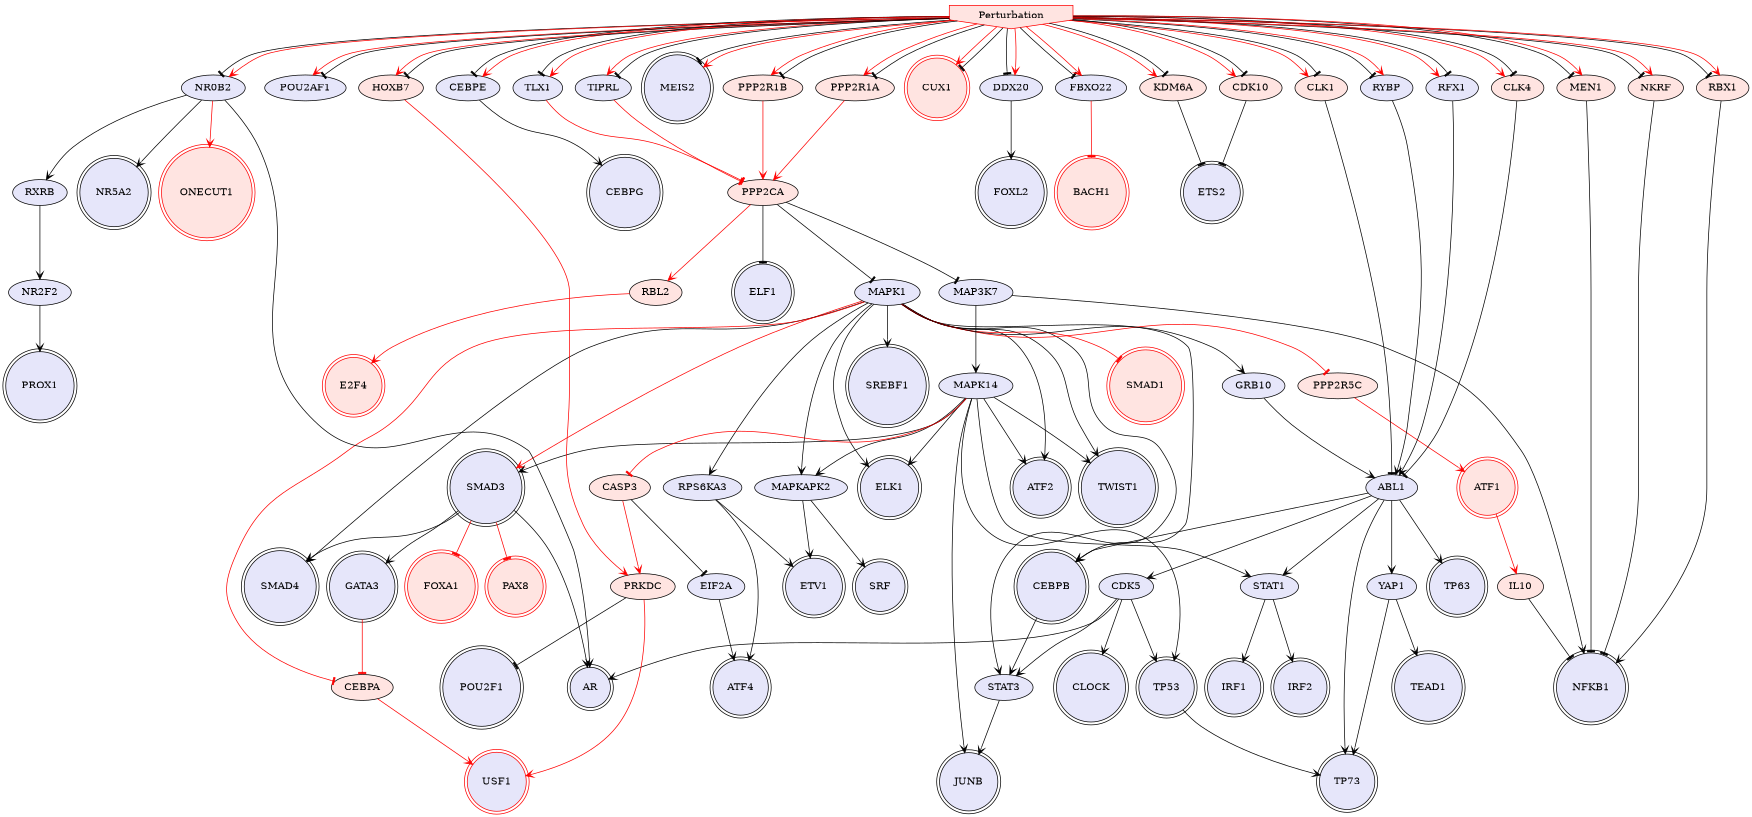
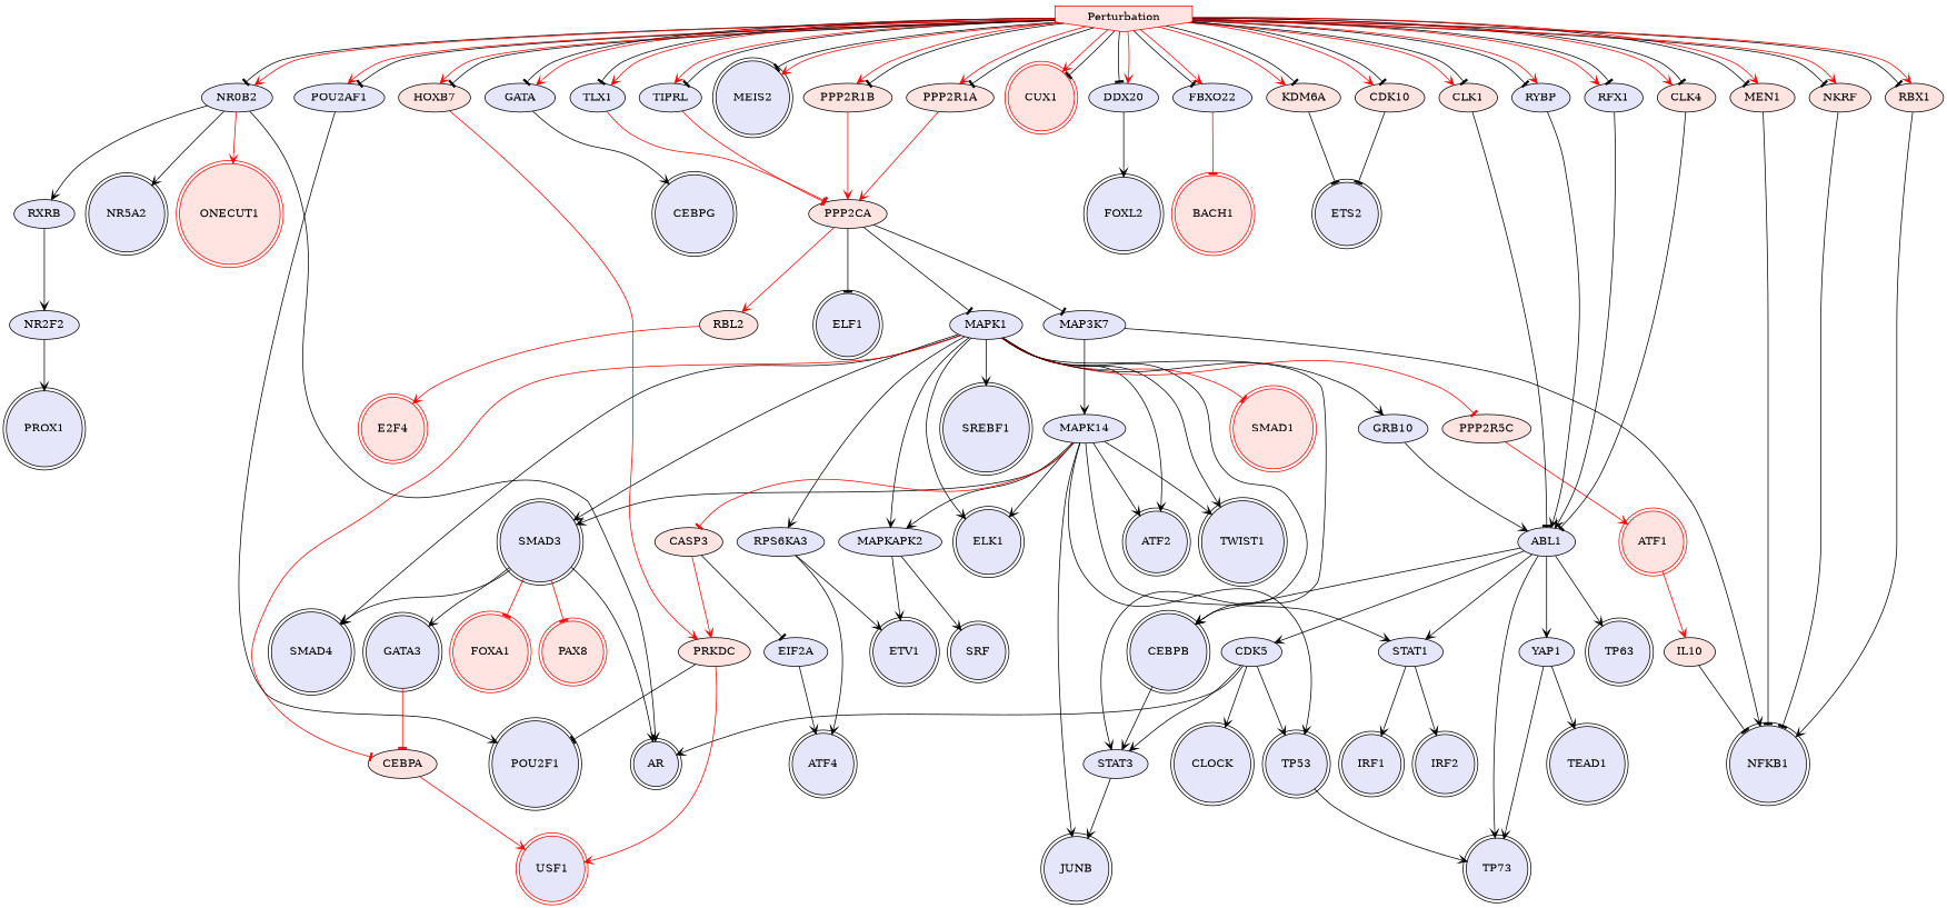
  digraph {
    node [fillcolor=lavender style=filled]
    edge [arrowhead=vee color=black penwidth=1]
    TP73 [color=black shape=doublecircle]
    ABL1
    STAT1
    CEBPB [color=black shape=doublecircle]
    YAP1
    CDK5
    TP63 [color=black shape=doublecircle]
    IRF1 [color=black shape=doublecircle]
    IRF2 [color=black shape=doublecircle]
    STAT3
    TEAD1 [color=black shape=doublecircle]
    TP53 [color=black shape=doublecircle]
    AR [color=black shape=doublecircle]
    CLOCK [color=black shape=doublecircle]
    MAPK1
    RPS6KA3
    SMAD3 [color=black shape=doublecircle]
    SMAD4 [color=black shape=doublecircle]
    MAPKAPK2
    ELK1 [color=black shape=doublecircle]
    SREBF1 [color=black shape=doublecircle]
    ATF2 [color=black shape=doublecircle]
    TWIST1 [color=black shape=doublecircle]
    PPP2R5C [fillcolor=mistyrose]
    SMAD1 [color=red fillcolor=mistyrose shape=doublecircle]
    GRB10
    CEBPA [fillcolor=mistyrose]
    ATF4 [color=black shape=doublecircle]
    ETV1 [color=black shape=doublecircle]
    JUNB [color=black shape=doublecircle]
    GATA3 [color=black shape=doublecircle]
    FOXA1 [color=red fillcolor=mistyrose shape=doublecircle]
    PAX8 [color=red fillcolor=mistyrose shape=doublecircle]
    SRF [color=black shape=doublecircle]
    ATF1 [color=red fillcolor=mistyrose shape=doublecircle]
    USF1 [color=red shape=doublecircle]
    PROX1 [color=black shape=doublecircle]
    NR2F2
    NR0B2
    NR5A2 [color=black shape=doublecircle]
    RXRB
    ONECUT1 [color=red fillcolor=mistyrose shape=doublecircle]
    NFKB1 [color=black shape=doublecircle]
    MAP3K7
    MAPK14
    CASP3 [fillcolor=mistyrose]
    PPP2CA [fillcolor=mistyrose]
    ELF1 [color=black shape=doublecircle]
    RBL2 [fillcolor=mistyrose]
    E2F4 [color=red fillcolor=mistyrose shape=doublecircle]
    PRKDC [fillcolor=mistyrose]
    POU2F1 [color=black shape=doublecircle]
    CEBPG [color=black shape=doublecircle]
-   CEBPE
+   CEBPE [label=GATA]
    KDM6A [fillcolor=mistyrose]
    ETS2 [color=black shape=doublecircle]
    CLK4 [fillcolor=mistyrose]
    FOXL2 [color=black shape=doublecircle]
    DDX20
    Perturbation [color=red fillcolor=mistyrose shape=invhouse]
    FBXO22
    MEIS2 [color=black shape=doublecircle]
    PPP2R1A [fillcolor=mistyrose]
    HOXB7 [fillcolor=mistyrose]
    CUX1 [color=red fillcolor=mistyrose shape=doublecircle]
    RYBP
    TLX1
    RFX1
    TIPRL
    MEN1 [fillcolor=mistyrose]
    POU2AF1
    CDK10 [fillcolor=mistyrose]
    NKRF [fillcolor=mistyrose]
    PPP2R1B [fillcolor=mistyrose]
    CLK1 [fillcolor=mistyrose]
    RBX1 [fillcolor=mistyrose]
    BACH1 [color=red fillcolor=mistyrose shape=doublecircle]
    IL10 [fillcolor=mistyrose]
    EIF2A
    ABL1 -> TP73
    ABL1 -> STAT1
    ABL1 -> CEBPB
    ABL1 -> YAP1
    ABL1 -> CDK5
    ABL1 -> TP63
    STAT1 -> IRF1
    STAT1 -> IRF2
    CEBPB -> STAT3
    YAP1 -> TP73
    YAP1 -> TEAD1
    CDK5 -> STAT3
    CDK5 -> TP53
    CDK5 -> AR
    CDK5 -> CLOCK
    STAT3 -> JUNB
    TP53 -> TP73
    MAPK1 -> CEBPB
    MAPK1 -> STAT3
    MAPK1 -> RPS6KA3
-   MAPK1 -> SMAD3 [color=red]
+   MAPK1 -> SMAD3
    MAPK1 -> SMAD4
    MAPK1 -> MAPKAPK2
    MAPK1 -> ELK1
    MAPK1 -> SREBF1
    MAPK1 -> ATF2
    MAPK1 -> TWIST1
    MAPK1 -> PPP2R5C [arrowhead=tee color=red]
    MAPK1 -> SMAD1 [arrowhead=tee color=red]
    MAPK1 -> GRB10
    MAPK1 -> CEBPA [arrowhead=tee color=red]
    RPS6KA3 -> ATF4
    RPS6KA3 -> ETV1
    SMAD3 -> AR
    SMAD3 -> SMAD4
    SMAD3 -> GATA3
    SMAD3 -> FOXA1 [arrowhead=tee color=red]
    SMAD3 -> PAX8 [arrowhead=tee color=red]
    MAPKAPK2 -> ETV1
    MAPKAPK2 -> SRF
    PPP2R5C -> ATF1 [color=red]
    GRB10 -> ABL1
    CEBPA -> USF1 [color=red]
    GATA3 -> CEBPA [arrowhead=tee color=red]
    ATF1 -> IL10 [color=red]
    NR2F2 -> PROX1
    NR0B2 -> AR
    NR0B2 -> NR5A2
    NR0B2 -> RXRB
    NR0B2 -> ONECUT1 [color=red]
    RXRB -> NR2F2
    MAP3K7 -> NFKB1
    MAP3K7 -> MAPK14
    MAPK14 -> STAT1
    MAPK14 -> TP53
    MAPK14 -> SMAD3
    MAPK14 -> MAPKAPK2
    MAPK14 -> ELK1
    MAPK14 -> ATF2
    MAPK14 -> TWIST1
    MAPK14 -> JUNB
    MAPK14 -> CASP3 [arrowhead=tee color=red]
    CASP3 -> PRKDC [color=red]
    CASP3 -> EIF2A [arrowhead=tee]
    PPP2CA -> MAPK1 [arrowhead=tee]
    PPP2CA -> MAP3K7 [arrowhead=tee]
    PPP2CA -> ELF1 [arrowhead=tee]
    PPP2CA -> RBL2 [color=red]
    RBL2 -> E2F4 [color=red]
    PRKDC -> USF1 [color=red]
    PRKDC -> POU2F1 [arrowhead=tee]
    CEBPE -> CEBPG
    KDM6A -> ETS2 [arrowhead=tee]
    CLK4 -> ABL1 [arrowhead=tee]
    DDX20 -> FOXL2
    Perturbation -> NR0B2 [arrowhead=tee]
    Perturbation -> NR0B2 [color=red]
    Perturbation -> CEBPE [arrowhead=tee]
    Perturbation -> CEBPE [color=red]
    Perturbation -> KDM6A [color=red]
    Perturbation -> KDM6A [arrowhead=tee]
    Perturbation -> CLK4 [color=red]
    Perturbation -> CLK4 [arrowhead=tee]
    Perturbation -> DDX20 [arrowhead=tee]
    Perturbation -> DDX20 [color=red]
    Perturbation -> FBXO22 [arrowhead=tee]
    Perturbation -> FBXO22 [color=red]
    Perturbation -> MEIS2 [arrowhead=tee]
    Perturbation -> MEIS2 [color=red]
    Perturbation -> PPP2R1A [color=red]
    Perturbation -> PPP2R1A [arrowhead=tee]
    Perturbation -> HOXB7 [color=red]
    Perturbation -> HOXB7 [arrowhead=tee]
    Perturbation -> CUX1 [color=red]
    Perturbation -> CUX1 [arrowhead=tee]
    Perturbation -> RYBP [arrowhead=tee]
    Perturbation -> RYBP [color=red]
    Perturbation -> TLX1 [arrowhead=tee]
    Perturbation -> TLX1 [color=red]
    Perturbation -> RFX1 [color=red]
    Perturbation -> RFX1 [arrowhead=tee]
    Perturbation -> TIPRL [color=red]
    Perturbation -> TIPRL [arrowhead=tee]
    Perturbation -> MEN1 [arrowhead=tee]
    Perturbation -> MEN1 [color=red]
    Perturbation -> POU2AF1 [color=red]
    Perturbation -> POU2AF1 [arrowhead=tee]
    Perturbation -> CDK10 [color=red]
    Perturbation -> CDK10 [arrowhead=tee]
    Perturbation -> NKRF [arrowhead=tee]
    Perturbation -> NKRF [color=red]
    Perturbation -> PPP2R1B [color=red]
    Perturbation -> PPP2R1B [arrowhead=tee]
    Perturbation -> CLK1 [color=red]
    Perturbation -> CLK1 [arrowhead=tee]
    Perturbation -> RBX1 [arrowhead=tee]
    Perturbation -> RBX1 [color=red]
    FBXO22 -> BACH1 [arrowhead=tee color=red]
    PPP2R1A -> PPP2CA [color=red]
    HOXB7 -> PRKDC [color=red]
    RYBP -> ABL1
    TLX1 -> PPP2CA [arrowhead=tee color=red]
    RFX1 -> ABL1
    TIPRL -> PPP2CA [arrowhead=tee color=red]
    MEN1 -> NFKB1 [arrowhead=tee]
+   POU2AF1 -> POU2F1
    CDK10 -> ETS2 [arrowhead=tee]
    NKRF -> NFKB1 [arrowhead=tee]
    PPP2R1B -> PPP2CA [color=red]
    CLK1 -> ABL1 [arrowhead=tee]
    RBX1 -> NFKB1
    IL10 -> NFKB1 [arrowhead=tee]
    EIF2A -> ATF4
  }
